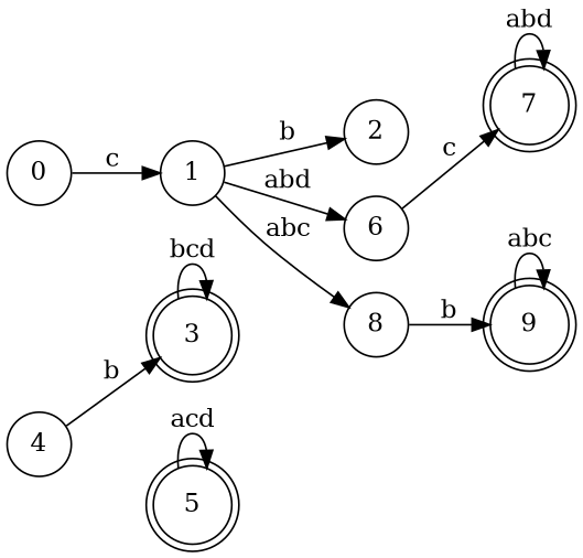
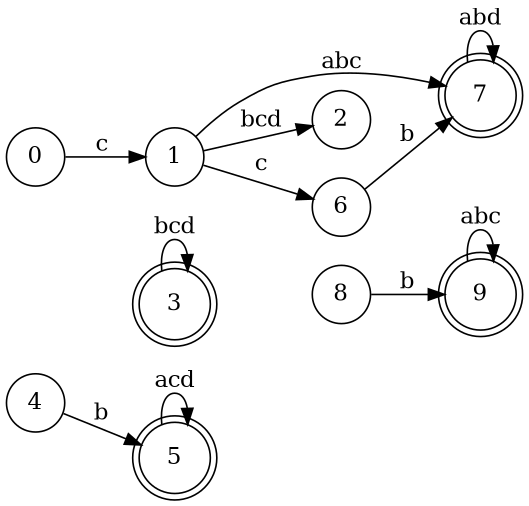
  digraph {
    rankdir=LR
    node [shape=circle]
    3 [shape=doublecircle]
    5 [shape=doublecircle]
    7 [shape=doublecircle]
    9 [shape=doublecircle]
    0
    1
    2
    6
    8
    4
    3 -> 3 [label=bcd]
    5 -> 5 [label=acd]
    7 -> 7 [label=abd]
    9 -> 9 [label=abc]
    0 -> 1 [label=c]
-   1 -> 2 [label=b]
-   1 -> 6 [label=abd]
-   1 -> 8 [label=abc]
-   6 -> 7 [label=c]
+   1 -> 2 [label=bcd]
+   1 -> 6 [label=c]
+   1 -> 7 [label=abc]
+   6 -> 7 [label=b]
    8 -> 9 [label=b]
-   4 -> 3 [label=b]
+   4 -> 5 [label=b]
  }
